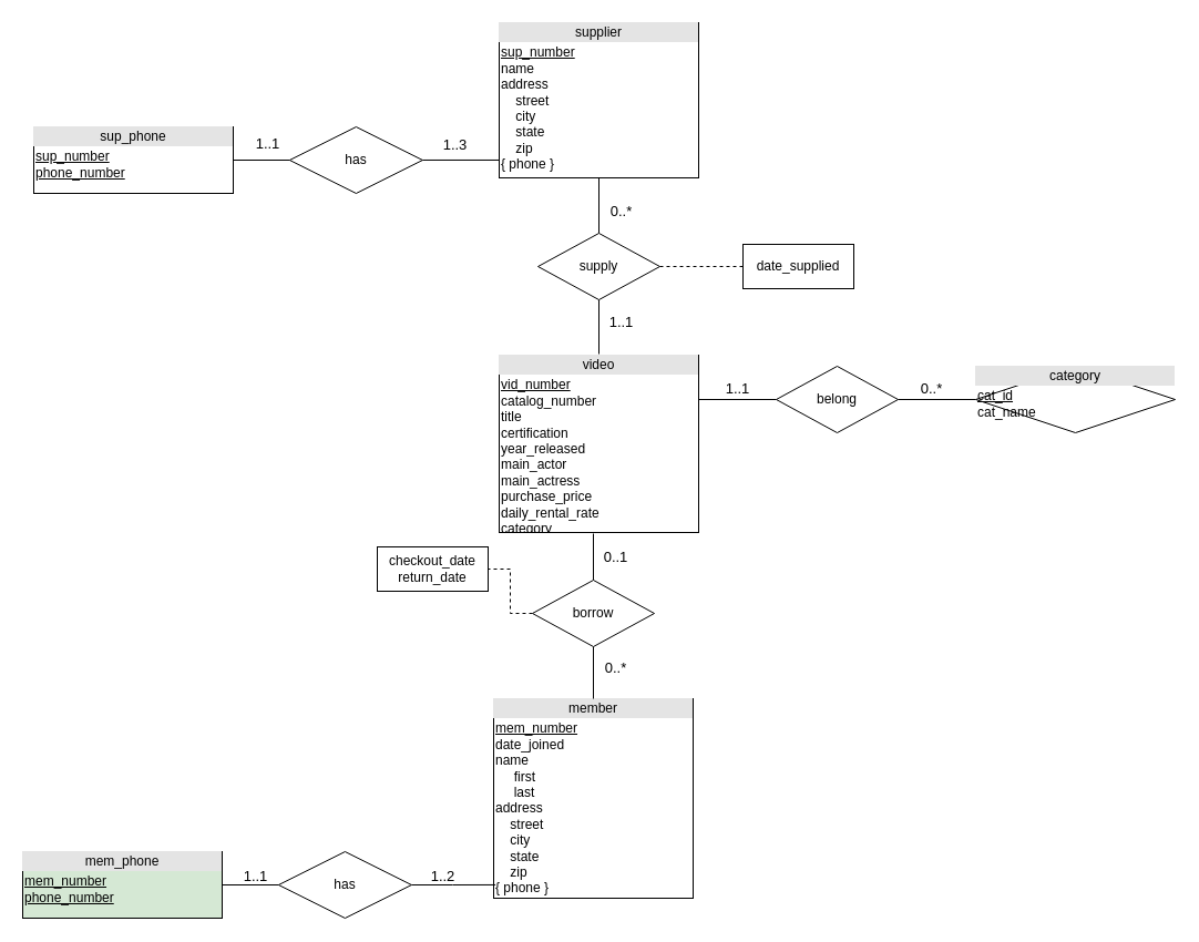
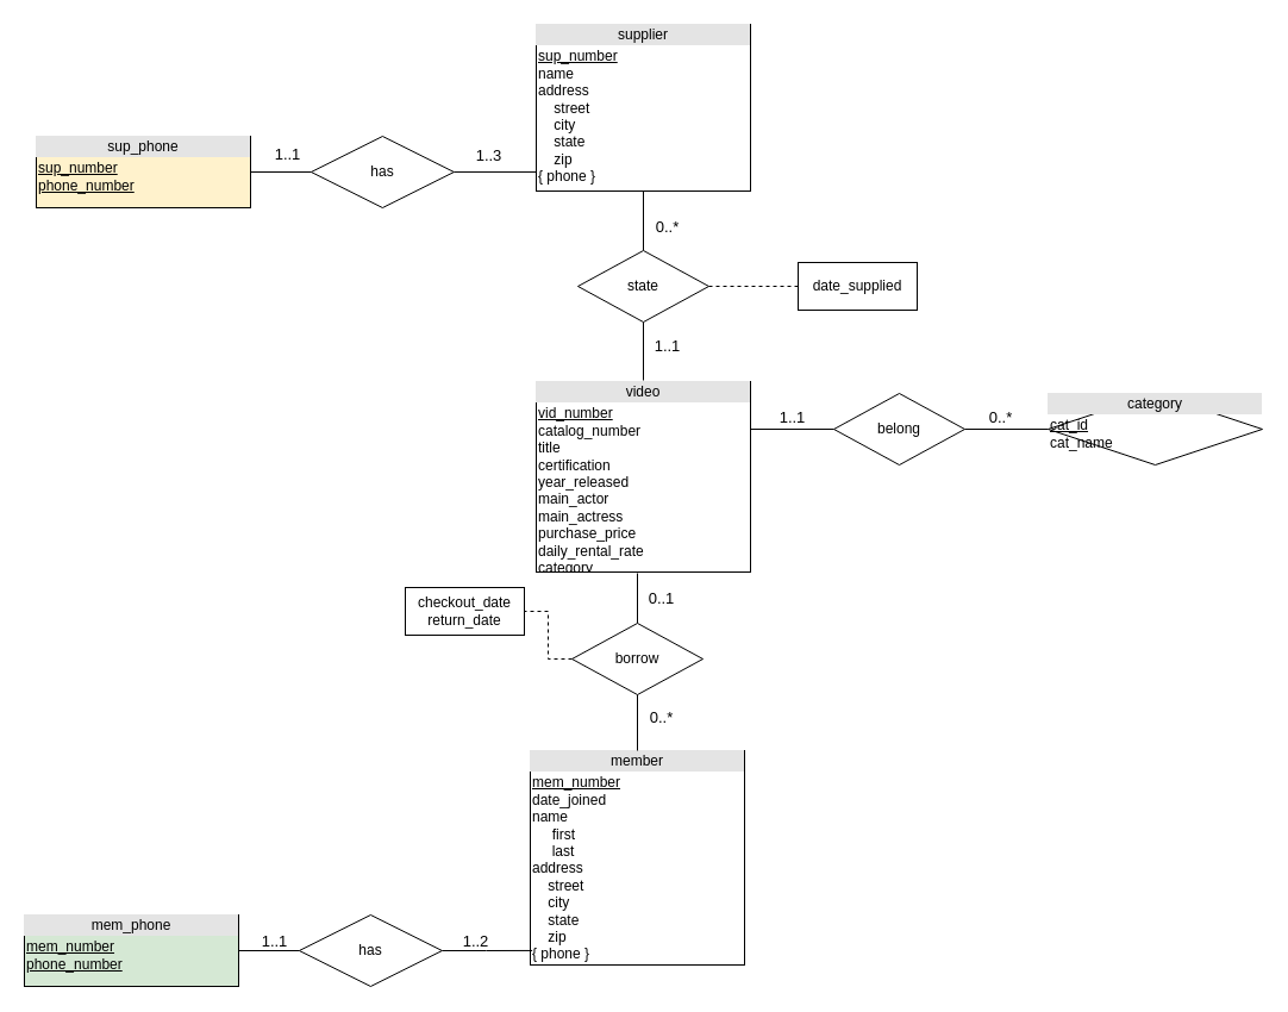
  <mxCell id="0" />
  <mxCell id="1" parent="0" />
  <mxCell id="2" value="&lt;div style=&quot;text-align: center ; box-sizing: border-box ; width: 100% ; background: rgb(228 , 228 , 228) ; padding: 2px&quot;&gt;video&lt;/div&gt;&lt;table style=&quot;width: 100% ; font-size: 1em&quot; cellpadding=&quot;2&quot; cellspacing=&quot;0&quot;&gt;&lt;tbody&gt;&lt;tr&gt;&lt;td&gt;&lt;u&gt;vid_number&lt;/u&gt;&lt;br&gt;catalog_number&lt;br&gt;title&lt;br&gt;certification&lt;br&gt;year_released&lt;br&gt;main_actor&lt;br&gt;main_actress&lt;br&gt;purchase_price&lt;br&gt;daily_rental_rate&lt;br&gt;category&lt;br&gt;&lt;br&gt;&lt;/td&gt;&lt;td&gt;&lt;br&gt;&lt;/td&gt;&lt;/tr&gt;&lt;tr&gt;&lt;td&gt;&lt;br&gt;&lt;/td&gt;&lt;td&gt;&lt;br&gt;&lt;/td&gt;&lt;/tr&gt;&lt;tr&gt;&lt;td&gt;&lt;/td&gt;&lt;td&gt;&lt;br&gt;&lt;/td&gt;&lt;/tr&gt;&lt;/tbody&gt;&lt;/table&gt;" style="verticalAlign=top;align=left;overflow=fill;html=1;" vertex="1" parent="1"><mxGeometry x="450" y="320" width="180" height="160" as="geometry" /></mxCell>
  <mxCell id="3" value="&lt;div style=&quot;text-align: center ; box-sizing: border-box ; width: 100% ; background: rgb(228 , 228 , 228) ; padding: 2px&quot;&gt;member&lt;/div&gt;&lt;table style=&quot;width: 100% ; font-size: 1em&quot; cellpadding=&quot;2&quot; cellspacing=&quot;0&quot;&gt;&lt;tbody&gt;&lt;tr&gt;&lt;td&gt;&lt;u&gt;mem_number&lt;/u&gt;&lt;br&gt;date_joined&lt;br&gt;name&lt;br&gt;&amp;nbsp; &amp;nbsp; &amp;nbsp;first&lt;br&gt;&amp;nbsp; &amp;nbsp; &amp;nbsp;last&lt;br&gt;address&lt;br&gt;&amp;nbsp; &amp;nbsp; street&lt;br&gt;&amp;nbsp; &amp;nbsp; city&lt;br&gt;&amp;nbsp; &amp;nbsp; state&lt;br&gt;&amp;nbsp; &amp;nbsp; zip&lt;br&gt;{ phone }&lt;br&gt;&lt;/td&gt;&lt;td&gt;&amp;nbsp;&lt;/td&gt;&lt;/tr&gt;&lt;tr&gt;&lt;td&gt;&lt;br&gt;&lt;/td&gt;&lt;td&gt;&lt;br&gt;&lt;/td&gt;&lt;/tr&gt;&lt;tr&gt;&lt;td&gt;&lt;/td&gt;&lt;td&gt;&lt;br&gt;&lt;/td&gt;&lt;/tr&gt;&lt;/tbody&gt;&lt;/table&gt;" style="verticalAlign=top;align=left;overflow=fill;html=1;" vertex="1" parent="1"><mxGeometry x="445" y="630" width="180" height="180" as="geometry" /></mxCell>
  <mxCell id="4" value="&lt;div style=&quot;text-align: center ; box-sizing: border-box ; width: 100% ; background: rgb(228 , 228 , 228) ; padding: 2px&quot;&gt;supplier&lt;/div&gt;&lt;table style=&quot;width: 100% ; font-size: 1em&quot; cellpadding=&quot;2&quot; cellspacing=&quot;0&quot;&gt;&lt;tbody&gt;&lt;tr&gt;&lt;td&gt;&lt;u&gt;sup_number&lt;/u&gt;&lt;br&gt;name&lt;br&gt;address&lt;br&gt;&amp;nbsp; &amp;nbsp; street&lt;br&gt;&amp;nbsp; &amp;nbsp; city&lt;br&gt;&amp;nbsp; &amp;nbsp; state&lt;br&gt;&amp;nbsp; &amp;nbsp; zip&lt;br&gt;{ phone }&lt;br&gt;&amp;nbsp; &amp;nbsp; &amp;nbsp;&lt;br&gt;&lt;br&gt;&lt;/td&gt;&lt;td&gt;&lt;br&gt;&lt;/td&gt;&lt;/tr&gt;&lt;tr&gt;&lt;td&gt;&lt;br&gt;&lt;/td&gt;&lt;td&gt;&lt;br&gt;&lt;/td&gt;&lt;/tr&gt;&lt;tr&gt;&lt;td&gt;&lt;/td&gt;&lt;td&gt;&lt;br&gt;&lt;/td&gt;&lt;/tr&gt;&lt;/tbody&gt;&lt;/table&gt;" style="verticalAlign=top;align=left;overflow=fill;html=1;" vertex="1" parent="1"><mxGeometry x="450" y="20" width="180" height="140" as="geometry" /></mxCell>
  <mxCell id="5" value="&lt;div style=&quot;text-align: center ; box-sizing: border-box ; width: 100% ; background: rgb(228 , 228 , 228) ; padding: 2px&quot;&gt;category&lt;/div&gt;&lt;table style=&quot;width: 100% ; font-size: 1em&quot; cellpadding=&quot;2&quot; cellspacing=&quot;0&quot;&gt;&lt;tbody&gt;&lt;tr&gt;&lt;td&gt;&lt;u&gt;cat_id&lt;/u&gt;&lt;br&gt;cat_name&lt;br&gt;&amp;nbsp; &amp;nbsp; &amp;nbsp;&lt;br&gt;&lt;br&gt;&lt;/td&gt;&lt;td&gt;&lt;br&gt;&lt;/td&gt;&lt;/tr&gt;&lt;tr&gt;&lt;td&gt;&lt;br&gt;&lt;/td&gt;&lt;td&gt;&lt;br&gt;&lt;/td&gt;&lt;/tr&gt;&lt;tr&gt;&lt;td&gt;&lt;/td&gt;&lt;td&gt;&lt;br&gt;&lt;/td&gt;&lt;/tr&gt;&lt;/tbody&gt;&lt;/table&gt;" style="rhombus;verticalAlign=top;align=left;overflow=fill;html=1;" vertex="1" parent="1"><mxGeometry x="880" y="330" width="180" height="60" as="geometry" /></mxCell>
  <mxCell id="6" value="&lt;font style=&quot;font-size: 13px&quot;&gt;0..*&lt;/font&gt;" style="edgeStyle=orthogonalEdgeStyle;rounded=0;orthogonalLoop=1;jettySize=auto;html=1;endArrow=none;" edge="1" parent="1" source="8" target="5"><mxGeometry x="-0.143" y="10" relative="1" as="geometry"><mxPoint as="offset" /></mxGeometry></mxCell>
  <mxCell id="7" value="&lt;font style=&quot;font-size: 13px&quot;&gt;1..1&lt;/font&gt;" style="edgeStyle=orthogonalEdgeStyle;rounded=0;orthogonalLoop=1;jettySize=auto;html=1;entryX=1;entryY=0.25;entryDx=0;entryDy=0;endArrow=none;endFill=0;" edge="1" parent="1" source="8" target="2"><mxGeometry y="-10" relative="1" as="geometry"><mxPoint as="offset" /></mxGeometry></mxCell>
  <mxCell id="8" value="belong" style="shape=rhombus;perimeter=rhombusPerimeter;whiteSpace=wrap;html=1;align=center;" vertex="1" parent="1"><mxGeometry x="700" y="330" width="110" height="60" as="geometry" /></mxCell>
  <mxCell id="9" value="&lt;font style=&quot;font-size: 13px&quot;&gt;0..1&lt;/font&gt;" style="edgeStyle=orthogonalEdgeStyle;rounded=0;orthogonalLoop=1;jettySize=auto;html=1;endArrow=none;endFill=0;" edge="1" parent="1" source="12"><mxGeometry x="-0.003" y="-20" relative="1" as="geometry"><mxPoint x="535" y="481" as="targetPoint" /><mxPoint as="offset" /></mxGeometry></mxCell>
  <mxCell id="10" value="&lt;font style=&quot;font-size: 13px&quot;&gt;0..*&lt;/font&gt;" style="edgeStyle=orthogonalEdgeStyle;rounded=0;orthogonalLoop=1;jettySize=auto;html=1;entryX=0.5;entryY=0;entryDx=0;entryDy=0;endArrow=none;endFill=0;" edge="1" parent="1" source="12" target="3"><mxGeometry x="-0.2" y="20" relative="1" as="geometry"><mxPoint as="offset" /></mxGeometry></mxCell>
  <mxCell id="11" style="edgeStyle=orthogonalEdgeStyle;rounded=0;orthogonalLoop=1;jettySize=auto;html=1;endArrow=none;endFill=0;dashed=1;entryX=1;entryY=0.5;entryDx=0;entryDy=0;" edge="1" parent="1" source="12" target="13"><mxGeometry relative="1" as="geometry"><mxPoint x="440" y="550" as="targetPoint" /></mxGeometry></mxCell>
  <mxCell id="12" value="borrow" style="shape=rhombus;perimeter=rhombusPerimeter;whiteSpace=wrap;html=1;align=center;rotation=0;" vertex="1" parent="1"><mxGeometry x="480" y="523" width="110" height="60" as="geometry" /></mxCell>
  <mxCell id="13" value="checkout_date&lt;br&gt;return_date" style="whiteSpace=wrap;html=1;align=center;" vertex="1" parent="1"><mxGeometry x="340" y="493" width="100" height="40" as="geometry" /></mxCell>
  <mxCell id="14" value="&lt;font style=&quot;font-size: 13px&quot;&gt;0..*&lt;/font&gt;" style="edgeStyle=orthogonalEdgeStyle;rounded=0;orthogonalLoop=1;jettySize=auto;html=1;entryX=0.5;entryY=1;entryDx=0;entryDy=0;endArrow=none;endFill=0;" edge="1" parent="1" source="17" target="4"><mxGeometry x="-0.2" y="-20" relative="1" as="geometry"><mxPoint as="offset" /></mxGeometry></mxCell>
  <mxCell id="15" value="&lt;font style=&quot;font-size: 13px&quot;&gt;1..1&lt;/font&gt;" style="edgeStyle=orthogonalEdgeStyle;rounded=0;orthogonalLoop=1;jettySize=auto;html=1;exitX=0.5;exitY=1;exitDx=0;exitDy=0;endArrow=none;endFill=0;" edge="1" parent="1" source="17"><mxGeometry x="-0.184" y="20" relative="1" as="geometry"><mxPoint x="540" y="319" as="targetPoint" /><mxPoint as="offset" /></mxGeometry></mxCell>
  <mxCell id="16" style="edgeStyle=orthogonalEdgeStyle;rounded=0;orthogonalLoop=1;jettySize=auto;html=1;endArrow=none;endFill=0;dashed=1;" edge="1" parent="1" source="17"><mxGeometry relative="1" as="geometry"><mxPoint x="700" y="240" as="targetPoint" /></mxGeometry></mxCell>
- <mxCell id="17" value="supply" style="shape=rhombus;perimeter=rhombusPerimeter;whiteSpace=wrap;html=1;align=center;" vertex="1" parent="1"><mxGeometry x="485" y="210" width="110" height="60" as="geometry" /></mxCell>
- <mxCell id="18" value="&lt;div style=&quot;text-align: center ; box-sizing: border-box ; width: 100% ; background: rgb(228 , 228 , 228) ; padding: 2px&quot;&gt;sup_phone&lt;/div&gt;&lt;table style=&quot;width: 100% ; font-size: 1em&quot; cellpadding=&quot;2&quot; cellspacing=&quot;0&quot;&gt;&lt;tbody&gt;&lt;tr&gt;&lt;td&gt;&lt;u&gt;sup_number&lt;/u&gt;&lt;br&gt;&lt;u&gt;phone_number&lt;/u&gt;&lt;br&gt;&amp;nbsp; &amp;nbsp; &amp;nbsp;&lt;br&gt;&lt;br&gt;&lt;/td&gt;&lt;td&gt;&lt;br&gt;&lt;/td&gt;&lt;/tr&gt;&lt;tr&gt;&lt;td&gt;&lt;br&gt;&lt;/td&gt;&lt;td&gt;&lt;br&gt;&lt;/td&gt;&lt;/tr&gt;&lt;tr&gt;&lt;td&gt;&lt;/td&gt;&lt;td&gt;&lt;br&gt;&lt;/td&gt;&lt;/tr&gt;&lt;/tbody&gt;&lt;/table&gt;" style="verticalAlign=top;align=left;overflow=fill;html=1;" vertex="1" parent="1"><mxGeometry x="30" y="114" width="180" height="60" as="geometry" /></mxCell>
+ <mxCell id="17" value="state" style="shape=rhombus;perimeter=rhombusPerimeter;whiteSpace=wrap;html=1;align=center;" vertex="1" parent="1"><mxGeometry x="485" y="210" width="110" height="60" as="geometry" /></mxCell>
+ <mxCell id="18" value="&lt;div style=&quot;text-align: center ; box-sizing: border-box ; width: 100% ; background: rgb(228 , 228 , 228) ; padding: 2px&quot;&gt;sup_phone&lt;/div&gt;&lt;table style=&quot;width: 100% ; font-size: 1em&quot; cellpadding=&quot;2&quot; cellspacing=&quot;0&quot;&gt;&lt;tbody&gt;&lt;tr&gt;&lt;td&gt;&lt;u&gt;sup_number&lt;/u&gt;&lt;br&gt;&lt;u&gt;phone_number&lt;/u&gt;&lt;br&gt;&amp;nbsp; &amp;nbsp; &amp;nbsp;&lt;br&gt;&lt;br&gt;&lt;/td&gt;&lt;td&gt;&lt;br&gt;&lt;/td&gt;&lt;/tr&gt;&lt;tr&gt;&lt;td&gt;&lt;br&gt;&lt;/td&gt;&lt;td&gt;&lt;br&gt;&lt;/td&gt;&lt;/tr&gt;&lt;tr&gt;&lt;td&gt;&lt;/td&gt;&lt;td&gt;&lt;br&gt;&lt;/td&gt;&lt;/tr&gt;&lt;/tbody&gt;&lt;/table&gt;" style="verticalAlign=top;align=left;overflow=fill;html=1;fillColor=#fff2cc;" vertex="1" parent="1"><mxGeometry x="30" y="114" width="180" height="60" as="geometry" /></mxCell>
  <mxCell id="19" value="&lt;font style=&quot;font-size: 13px&quot;&gt;1..1&lt;/font&gt;" style="edgeStyle=orthogonalEdgeStyle;rounded=0;orthogonalLoop=1;jettySize=auto;html=1;endArrow=none;endFill=0;entryX=1;entryY=0.5;entryDx=0;entryDy=0;" edge="1" parent="1" source="21" target="18"><mxGeometry x="-0.2" y="-15" relative="1" as="geometry"><mxPoint x="420" y="40" as="targetPoint" /><mxPoint as="offset" /></mxGeometry></mxCell>
  <mxCell id="20" value="&lt;font style=&quot;font-size: 13px&quot;&gt;1..3&lt;/font&gt;" style="edgeStyle=orthogonalEdgeStyle;rounded=0;orthogonalLoop=1;jettySize=auto;html=1;entryX=0;entryY=0.857;entryDx=0;entryDy=0;entryPerimeter=0;endArrow=none;endFill=0;" edge="1" parent="1"><mxGeometry x="-0.157" y="14" relative="1" as="geometry"><mxPoint x="380.84" y="143.98" as="sourcePoint" /><mxPoint x="450" y="143.98" as="targetPoint" /><mxPoint as="offset" /></mxGeometry></mxCell>
  <mxCell id="21" value="has" style="shape=rhombus;perimeter=rhombusPerimeter;whiteSpace=wrap;html=1;align=center;" vertex="1" parent="1"><mxGeometry x="260.88" y="114" width="120" height="60" as="geometry" /></mxCell>
  <mxCell id="22" value="&lt;div style=&quot;text-align: center ; box-sizing: border-box ; width: 100% ; background: rgb(228 , 228 , 228) ; padding: 2px&quot;&gt;mem_phone&lt;/div&gt;&lt;table style=&quot;width: 100% ; font-size: 1em&quot; cellpadding=&quot;2&quot; cellspacing=&quot;0&quot;&gt;&lt;tbody&gt;&lt;tr&gt;&lt;td&gt;&lt;u&gt;mem_number&lt;/u&gt;&lt;br&gt;&lt;u&gt;phone_number&lt;/u&gt;&lt;br&gt;&amp;nbsp; &amp;nbsp; &amp;nbsp;&lt;br&gt;&lt;br&gt;&lt;/td&gt;&lt;td&gt;&lt;br&gt;&lt;/td&gt;&lt;/tr&gt;&lt;tr&gt;&lt;td&gt;&lt;br&gt;&lt;/td&gt;&lt;td&gt;&lt;br&gt;&lt;/td&gt;&lt;/tr&gt;&lt;tr&gt;&lt;td&gt;&lt;/td&gt;&lt;td&gt;&lt;br&gt;&lt;/td&gt;&lt;/tr&gt;&lt;/tbody&gt;&lt;/table&gt;" style="verticalAlign=top;align=left;overflow=fill;html=1;fillColor=#d5e8d4;" vertex="1" parent="1"><mxGeometry x="20" y="768" width="180" height="60" as="geometry" /></mxCell>
  <mxCell id="23" value="&lt;font style=&quot;font-size: 13px&quot;&gt;1..1&lt;/font&gt;" style="edgeStyle=orthogonalEdgeStyle;rounded=0;orthogonalLoop=1;jettySize=auto;html=1;endArrow=none;endFill=0;entryX=1;entryY=0.5;entryDx=0;entryDy=0;" edge="1" parent="1" source="25" target="22"><mxGeometry x="-0.179" y="-8" relative="1" as="geometry"><mxPoint x="410" y="686" as="targetPoint" /><mxPoint as="offset" /></mxGeometry></mxCell>
  <mxCell id="24" value="&lt;font style=&quot;font-size: 13px&quot;&gt;1..2&lt;/font&gt;" style="edgeStyle=orthogonalEdgeStyle;rounded=0;orthogonalLoop=1;jettySize=auto;html=1;entryX=0.009;entryY=0.933;entryDx=0;entryDy=0;entryPerimeter=0;endArrow=none;endFill=0;" edge="1" parent="1" source="25" target="3"><mxGeometry x="-0.017" y="12" relative="1" as="geometry"><mxPoint x="-9" y="4" as="offset" /></mxGeometry></mxCell>
  <mxCell id="25" value="has" style="shape=rhombus;perimeter=rhombusPerimeter;whiteSpace=wrap;html=1;align=center;" vertex="1" parent="1"><mxGeometry x="250.88" y="768" width="120" height="60" as="geometry" /></mxCell>
  <mxCell id="26" value="date_supplied" style="whiteSpace=wrap;html=1;align=center;" vertex="1" parent="1"><mxGeometry x="670" y="220" width="100" height="40" as="geometry" /></mxCell>
